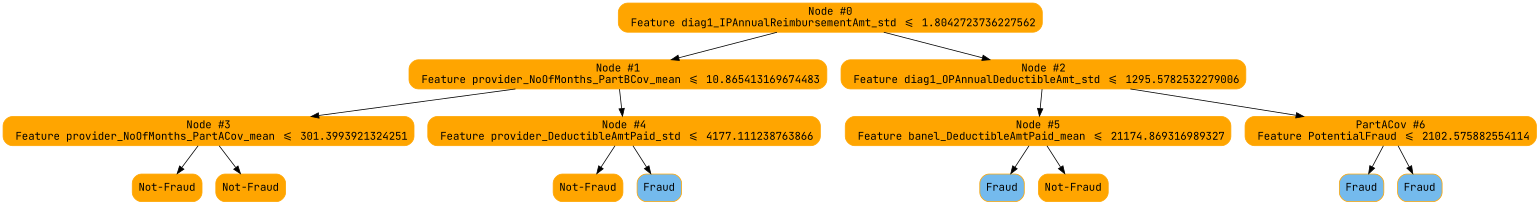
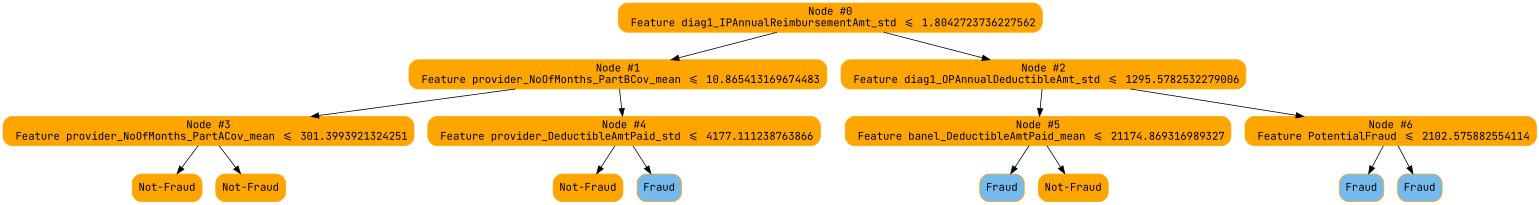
  digraph {
    ranksep=equally
    splines=polyline
    fontname="JetBrains Mono"
    node [color=orange fontname="JetBrains Mono" shape=box style="filled, rounded"]
    edge [fontname="JetBrains Mono"]
    n1 [label="Node #0\n Feature diag1_IPAnnualReimbursementAmt_std <= 1.8042723736227562"]
    n2 [label="Node #1\n Feature provider_NoOfMonths_PartBCov_mean <= 10.865413169674483"]
    n3 [label="Node #2\n Feature diag1_OPAnnualDeductibleAmt_std <= 1295.5782532279006"]
    n4 [label="Node #3\n Feature provider_NoOfMonths_PartACov_mean <= 301.3993921324251"]
    n5 [label="Node #4\n Feature provider_DeductibleAmtPaid_std <= 4177.111238763866"]
    n6 [label="Node #5\n Feature banel_DeductibleAmtPaid_mean <= 21174.869316989327"]
-   n7 [label="PartACov #6\n Feature PotentialFraud <= 2102.575882554114"]
+   n7 [label="Node #6\n Feature PotentialFraud <= 2102.575882554114"]
    n8 [label="Not-Fraud"]
    n9 [label="Not-Fraud"]
    n10 [label="Not-Fraud"]
    n11 [fillcolor="#74baed" label=Fraud]
    n12 [fillcolor="#74baed" label=Fraud]
    n13 [label="Not-Fraud"]
    n14 [fillcolor="#74baed" label=Fraud]
    n15 [fillcolor="#74baed" label=Fraud]
    n1 -> n2
    n1 -> n3
    n2 -> n4
    n2 -> n5
    n3 -> n6
    n3 -> n7
    n4 -> n8
    n4 -> n9
    n5 -> n10
    n5 -> n11
    n6 -> n12
    n6 -> n13
    n7 -> n14
    n7 -> n15
  }
